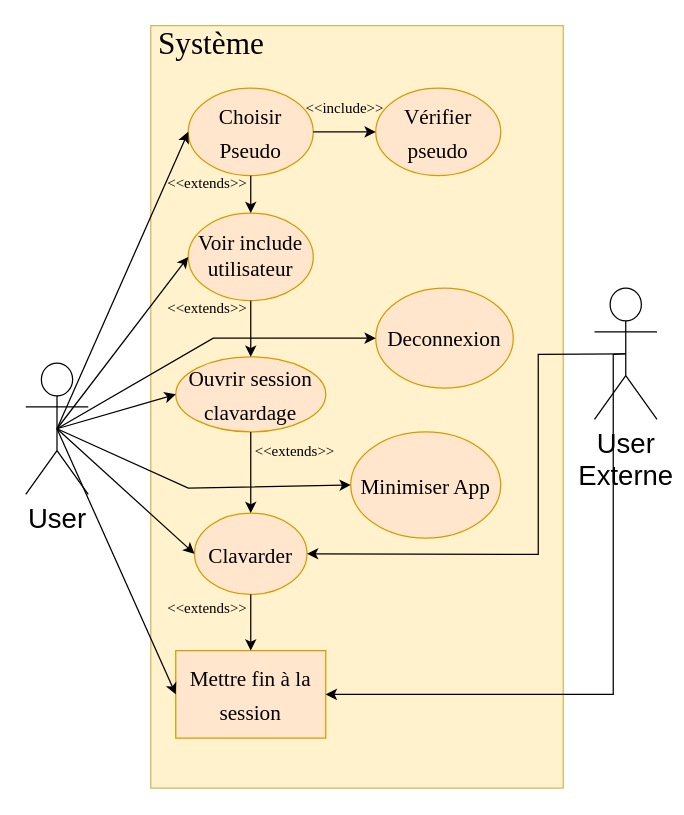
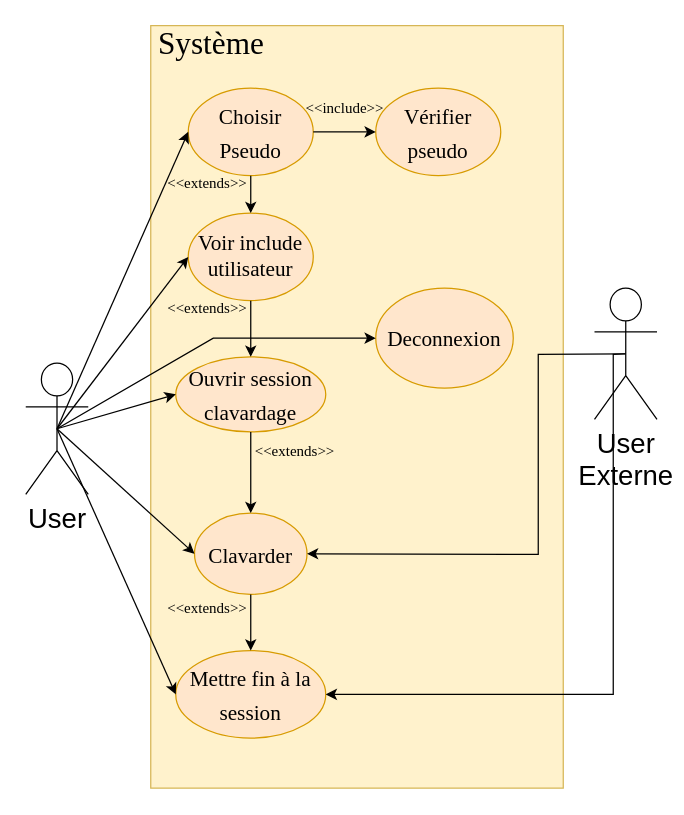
  <mxCell id="0" />
  <mxCell id="1" parent="0" />
  <mxCell id="2" value="&lt;font style=&quot;font-size: 25px;&quot; face=&quot;Times New Roman&quot;&gt;&amp;nbsp;Système&lt;/font&gt;" style="verticalAlign=top;align=left;overflow=fill;fontSize=12;fontFamily=Helvetica;html=1;fillColor=#fff2cc;strokeColor=#d6b656;" parent="1" vertex="1"><mxGeometry x="120" y="20" width="330" height="610" as="geometry" /></mxCell>
  <mxCell id="3" value="&lt;font style=&quot;font-size: 22px;&quot;&gt;User&lt;/font&gt;" style="shape=umlActor;verticalLabelPosition=bottom;verticalAlign=top;html=1;" parent="1" vertex="1"><mxGeometry x="20" y="290" width="50" height="105" as="geometry" /></mxCell>
  <mxCell id="4" value="&lt;font style=&quot;font-size: 17px;&quot;&gt;Choisir Pseudo&lt;/font&gt;" style="ellipse;whiteSpace=wrap;html=1;fontFamily=Times New Roman;fontSize=22;fillColor=#ffe6cc;strokeColor=#d79b00;" parent="1" vertex="1"><mxGeometry x="150" y="70" width="100" height="70" as="geometry" /></mxCell>
  <mxCell id="5" value="&lt;font style=&quot;font-size: 17px;&quot;&gt;Vérifier pseudo&lt;/font&gt;" style="ellipse;whiteSpace=wrap;html=1;fontFamily=Times New Roman;fontSize=22;fillColor=#ffe6cc;strokeColor=#d79b00;" parent="1" vertex="1"><mxGeometry x="300" y="70" width="100" height="70" as="geometry" /></mxCell>
  <mxCell id="6" value="&lt;font style=&quot;font-size: 17px;&quot;&gt;Clavarder&lt;/font&gt;" style="ellipse;whiteSpace=wrap;html=1;fontFamily=Times New Roman;fontSize=22;fillColor=#ffe6cc;strokeColor=#d79b00;" parent="1" vertex="1"><mxGeometry x="155" y="410" width="90" height="65" as="geometry" /></mxCell>
  <mxCell id="7" value="&lt;font style=&quot;font-size: 17px;&quot;&gt;Ouvrir session clavardage&lt;/font&gt;" style="ellipse;whiteSpace=wrap;html=1;fontFamily=Times New Roman;fontSize=22;fillColor=#ffe6cc;strokeColor=#d79b00;" parent="1" vertex="1"><mxGeometry x="140" y="285" width="120" height="60" as="geometry" /></mxCell>
- <mxCell id="8" value="&lt;font style=&quot;font-size: 17px;&quot;&gt;Minimiser App&lt;/font&gt;" style="ellipse;whiteSpace=wrap;html=1;fontFamily=Times New Roman;fontSize=22;fillColor=#ffe6cc;strokeColor=#d79b00;" parent="1" vertex="1"><mxGeometry x="280" y="345" width="120" height="85" as="geometry" /></mxCell>
- <mxCell id="9" value="&lt;font style=&quot;font-size: 17px;&quot;&gt;Mettre fin à la session &lt;/font&gt;" style="whiteSpace=wrap;html=1;fontFamily=Times New Roman;fontSize=22;fillColor=#ffe6cc;strokeColor=#d79b00;rounded=0;" parent="1" vertex="1"><mxGeometry x="140" y="520" width="120" height="70" as="geometry" /></mxCell>
+ <mxCell id="9" value="&lt;font style=&quot;font-size: 17px;&quot;&gt;Mettre fin à la session &lt;/font&gt;" style="ellipse;whiteSpace=wrap;html=1;fontFamily=Times New Roman;fontSize=22;fillColor=#ffe6cc;strokeColor=#d79b00;" parent="1" vertex="1"><mxGeometry x="140" y="520" width="120" height="70" as="geometry" /></mxCell>
  <mxCell id="10" value="&lt;font style=&quot;font-size: 17px;&quot;&gt;Deconnexion&lt;/font&gt;" style="ellipse;whiteSpace=wrap;html=1;fontFamily=Times New Roman;fontSize=22;fillColor=#ffe6cc;strokeColor=#d79b00;" parent="1" vertex="1"><mxGeometry x="300" y="230" width="110" height="80" as="geometry" /></mxCell>
  <mxCell id="11" value="" style="endArrow=classic;html=1;rounded=0;fontFamily=Times New Roman;fontSize=17;exitX=1;exitY=0.5;exitDx=0;exitDy=0;entryX=0;entryY=0.5;entryDx=0;entryDy=0;" parent="1" source="4" target="5" edge="1"><mxGeometry width="50" height="50" relative="1" as="geometry"><mxPoint x="310" y="200" as="sourcePoint" /><mxPoint x="360" y="150" as="targetPoint" /></mxGeometry></mxCell>
  <mxCell id="12" value="&lt;font style=&quot;font-size: 12px;&quot;&gt;&amp;lt;&amp;lt;include&amp;gt;&amp;gt;&lt;/font&gt;" style="text;html=1;align=center;verticalAlign=middle;resizable=0;points=[];autosize=1;strokeColor=none;fillColor=none;fontSize=17;fontFamily=Times New Roman;" parent="1" vertex="1"><mxGeometry x="230" y="70" width="90" height="30" as="geometry" /></mxCell>
  <mxCell id="13" value="&lt;font style=&quot;font-size: 17px;&quot;&gt;Voir include utilisateur&lt;br&gt;&lt;/font&gt;" style="ellipse;whiteSpace=wrap;html=1;fontFamily=Times New Roman;fontSize=12;fillColor=#ffe6cc;strokeColor=#d79b00;" parent="1" vertex="1"><mxGeometry x="150" y="170" width="100" height="70" as="geometry" /></mxCell>
  <mxCell id="14" value="" style="endArrow=classic;html=1;rounded=0;fontFamily=Times New Roman;fontSize=17;exitX=0.5;exitY=1;exitDx=0;exitDy=0;entryX=0.5;entryY=0;entryDx=0;entryDy=0;" parent="1" source="4" target="13" edge="1"><mxGeometry width="50" height="50" relative="1" as="geometry"><mxPoint x="310" y="200" as="sourcePoint" /><mxPoint x="360" y="150" as="targetPoint" /></mxGeometry></mxCell>
  <mxCell id="15" value="&lt;font style=&quot;font-size: 12px;&quot;&gt;&amp;lt;&amp;lt;extends&amp;gt;&amp;gt;&lt;/font&gt;" style="text;html=1;align=center;verticalAlign=middle;resizable=0;points=[];autosize=1;strokeColor=none;fillColor=none;fontSize=17;fontFamily=Times New Roman;" parent="1" vertex="1"><mxGeometry x="120" y="130" width="90" height="30" as="geometry" /></mxCell>
  <mxCell id="16" value="" style="endArrow=classic;html=1;rounded=0;fontFamily=Times New Roman;fontSize=17;exitX=0.5;exitY=1;exitDx=0;exitDy=0;entryX=0.5;entryY=0;entryDx=0;entryDy=0;" parent="1" source="13" target="7" edge="1"><mxGeometry width="50" height="50" relative="1" as="geometry"><mxPoint x="260" y="115" as="sourcePoint" /><mxPoint x="310" y="115" as="targetPoint" /></mxGeometry></mxCell>
  <mxCell id="17" value="&lt;font style=&quot;font-size: 12px;&quot;&gt;&amp;lt;&amp;lt;extends&amp;gt;&amp;gt;&lt;/font&gt;" style="text;html=1;align=center;verticalAlign=middle;resizable=0;points=[];autosize=1;strokeColor=none;fillColor=none;fontSize=17;fontFamily=Times New Roman;" parent="1" vertex="1"><mxGeometry x="120" y="230" width="90" height="30" as="geometry" /></mxCell>
  <mxCell id="18" value="&lt;font style=&quot;font-size: 12px;&quot;&gt;&amp;lt;&amp;lt;extends&amp;gt;&amp;gt;&lt;/font&gt;" style="text;html=1;align=center;verticalAlign=middle;resizable=0;points=[];autosize=1;strokeColor=none;fillColor=none;fontSize=17;fontFamily=Times New Roman;" parent="1" vertex="1"><mxGeometry x="190" y="345" width="90" height="30" as="geometry" /></mxCell>
  <mxCell id="19" value="" style="endArrow=classic;html=1;rounded=0;fontFamily=Times New Roman;fontSize=17;exitX=0.5;exitY=1;exitDx=0;exitDy=0;entryX=0.5;entryY=0;entryDx=0;entryDy=0;" parent="1" source="7" target="6" edge="1"><mxGeometry width="50" height="50" relative="1" as="geometry"><mxPoint x="260" y="115" as="sourcePoint" /><mxPoint x="310" y="115" as="targetPoint" /></mxGeometry></mxCell>
  <mxCell id="20" value="" style="endArrow=classic;html=1;rounded=0;fontFamily=Times New Roman;fontSize=17;exitX=0.5;exitY=1;exitDx=0;exitDy=0;entryX=0.5;entryY=0;entryDx=0;entryDy=0;" parent="1" source="6" target="9" edge="1"><mxGeometry width="50" height="50" relative="1" as="geometry"><mxPoint x="260" y="115" as="sourcePoint" /><mxPoint x="310" y="115" as="targetPoint" /></mxGeometry></mxCell>
  <mxCell id="21" value="&lt;font style=&quot;font-size: 12px;&quot;&gt;&amp;lt;&amp;lt;extends&amp;gt;&amp;gt;&lt;/font&gt;" style="text;html=1;align=center;verticalAlign=middle;resizable=0;points=[];autosize=1;strokeColor=none;fillColor=none;fontSize=17;fontFamily=Times New Roman;" parent="1" vertex="1"><mxGeometry x="120" y="470" width="90" height="30" as="geometry" /></mxCell>
  <mxCell id="22" value="&lt;div&gt;&lt;font style=&quot;font-size: 22px;&quot;&gt;User&lt;/font&gt;&lt;/div&gt;&lt;div&gt;&lt;font style=&quot;font-size: 22px;&quot;&gt;Externe&lt;br&gt;&lt;/font&gt;&lt;/div&gt;" style="shape=umlActor;verticalLabelPosition=bottom;verticalAlign=top;html=1;" parent="1" vertex="1"><mxGeometry x="475" y="230" width="50" height="105" as="geometry" /></mxCell>
  <mxCell id="23" value="" style="endArrow=classic;html=1;rounded=0;fontFamily=Times New Roman;fontSize=12;exitX=0.5;exitY=0.5;exitDx=0;exitDy=0;exitPerimeter=0;entryX=0;entryY=0.5;entryDx=0;entryDy=0;" parent="1" source="3" target="4" edge="1"><mxGeometry width="50" height="50" relative="1" as="geometry"><mxPoint x="310" y="290" as="sourcePoint" /><mxPoint x="360" y="240" as="targetPoint" /></mxGeometry></mxCell>
  <mxCell id="24" value="" style="endArrow=classic;html=1;rounded=0;fontFamily=Times New Roman;fontSize=12;exitX=0.5;exitY=0.5;exitDx=0;exitDy=0;exitPerimeter=0;entryX=0;entryY=0.5;entryDx=0;entryDy=0;" parent="1" source="3" target="13" edge="1"><mxGeometry width="50" height="50" relative="1" as="geometry"><mxPoint x="310" y="290" as="sourcePoint" /><mxPoint x="360" y="240" as="targetPoint" /></mxGeometry></mxCell>
  <mxCell id="25" value="" style="endArrow=classic;html=1;rounded=0;fontFamily=Times New Roman;fontSize=12;exitX=0.5;exitY=0.5;exitDx=0;exitDy=0;exitPerimeter=0;entryX=0;entryY=0.5;entryDx=0;entryDy=0;" parent="1" source="3" target="7" edge="1"><mxGeometry width="50" height="50" relative="1" as="geometry"><mxPoint x="310" y="290" as="sourcePoint" /><mxPoint x="360" y="240" as="targetPoint" /></mxGeometry></mxCell>
  <mxCell id="26" value="" style="endArrow=classic;html=1;rounded=0;fontFamily=Times New Roman;fontSize=12;exitX=0.5;exitY=0.5;exitDx=0;exitDy=0;exitPerimeter=0;entryX=0;entryY=0.5;entryDx=0;entryDy=0;" parent="1" source="3" target="6" edge="1"><mxGeometry width="50" height="50" relative="1" as="geometry"><mxPoint x="310" y="290" as="sourcePoint" /><mxPoint x="360" y="240" as="targetPoint" /></mxGeometry></mxCell>
  <mxCell id="27" value="" style="endArrow=classic;html=1;rounded=0;fontFamily=Times New Roman;fontSize=12;entryX=1;entryY=0.5;entryDx=0;entryDy=0;exitX=0.5;exitY=0.5;exitDx=0;exitDy=0;exitPerimeter=0;" parent="1" source="22" target="6" edge="1"><mxGeometry width="50" height="50" relative="1" as="geometry"><mxPoint x="310" y="290" as="sourcePoint" /><mxPoint x="360" y="240" as="targetPoint" /><Array as="points"><mxPoint x="430" y="283" /><mxPoint x="430" y="443" /></Array></mxGeometry></mxCell>
  <mxCell id="28" value="" style="endArrow=classic;html=1;rounded=0;fontFamily=Times New Roman;fontSize=12;exitX=0.5;exitY=0.5;exitDx=0;exitDy=0;exitPerimeter=0;entryX=0;entryY=0.5;entryDx=0;entryDy=0;" parent="1" source="3" target="9" edge="1"><mxGeometry width="50" height="50" relative="1" as="geometry"><mxPoint x="50" y="290" as="sourcePoint" /><mxPoint x="360" y="240" as="targetPoint" /></mxGeometry></mxCell>
  <mxCell id="29" value="" style="endArrow=classic;html=1;rounded=0;fontFamily=Times New Roman;fontSize=12;exitX=0.5;exitY=0.5;exitDx=0;exitDy=0;exitPerimeter=0;entryX=1;entryY=0.5;entryDx=0;entryDy=0;" parent="1" source="22" target="9" edge="1"><mxGeometry width="50" height="50" relative="1" as="geometry"><mxPoint x="310" y="290" as="sourcePoint" /><mxPoint x="360" y="240" as="targetPoint" /><Array as="points"><mxPoint x="490" y="283" /><mxPoint x="490" y="555" /></Array></mxGeometry></mxCell>
  <mxCell id="30" value="" style="endArrow=classic;html=1;rounded=0;fontFamily=Times New Roman;fontSize=12;exitX=0.5;exitY=0.5;exitDx=0;exitDy=0;exitPerimeter=0;entryX=0;entryY=0.5;entryDx=0;entryDy=0;" parent="1" source="3" target="10" edge="1"><mxGeometry width="50" height="50" relative="1" as="geometry"><mxPoint x="310" y="290" as="sourcePoint" /><mxPoint x="360" y="240" as="targetPoint" /><Array as="points"><mxPoint x="170" y="270" /></Array></mxGeometry></mxCell>
- <mxCell id="31" value="" style="endArrow=classic;html=1;rounded=0;fontFamily=Times New Roman;fontSize=12;exitX=0.5;exitY=0.5;exitDx=0;exitDy=0;exitPerimeter=0;entryX=0;entryY=0.5;entryDx=0;entryDy=0;" parent="1" source="3" target="8" edge="1"><mxGeometry width="50" height="50" relative="1" as="geometry"><mxPoint x="310" y="290" as="sourcePoint" /><mxPoint x="360" y="240" as="targetPoint" /><Array as="points"><mxPoint x="150" y="390" /></Array></mxGeometry></mxCell>
